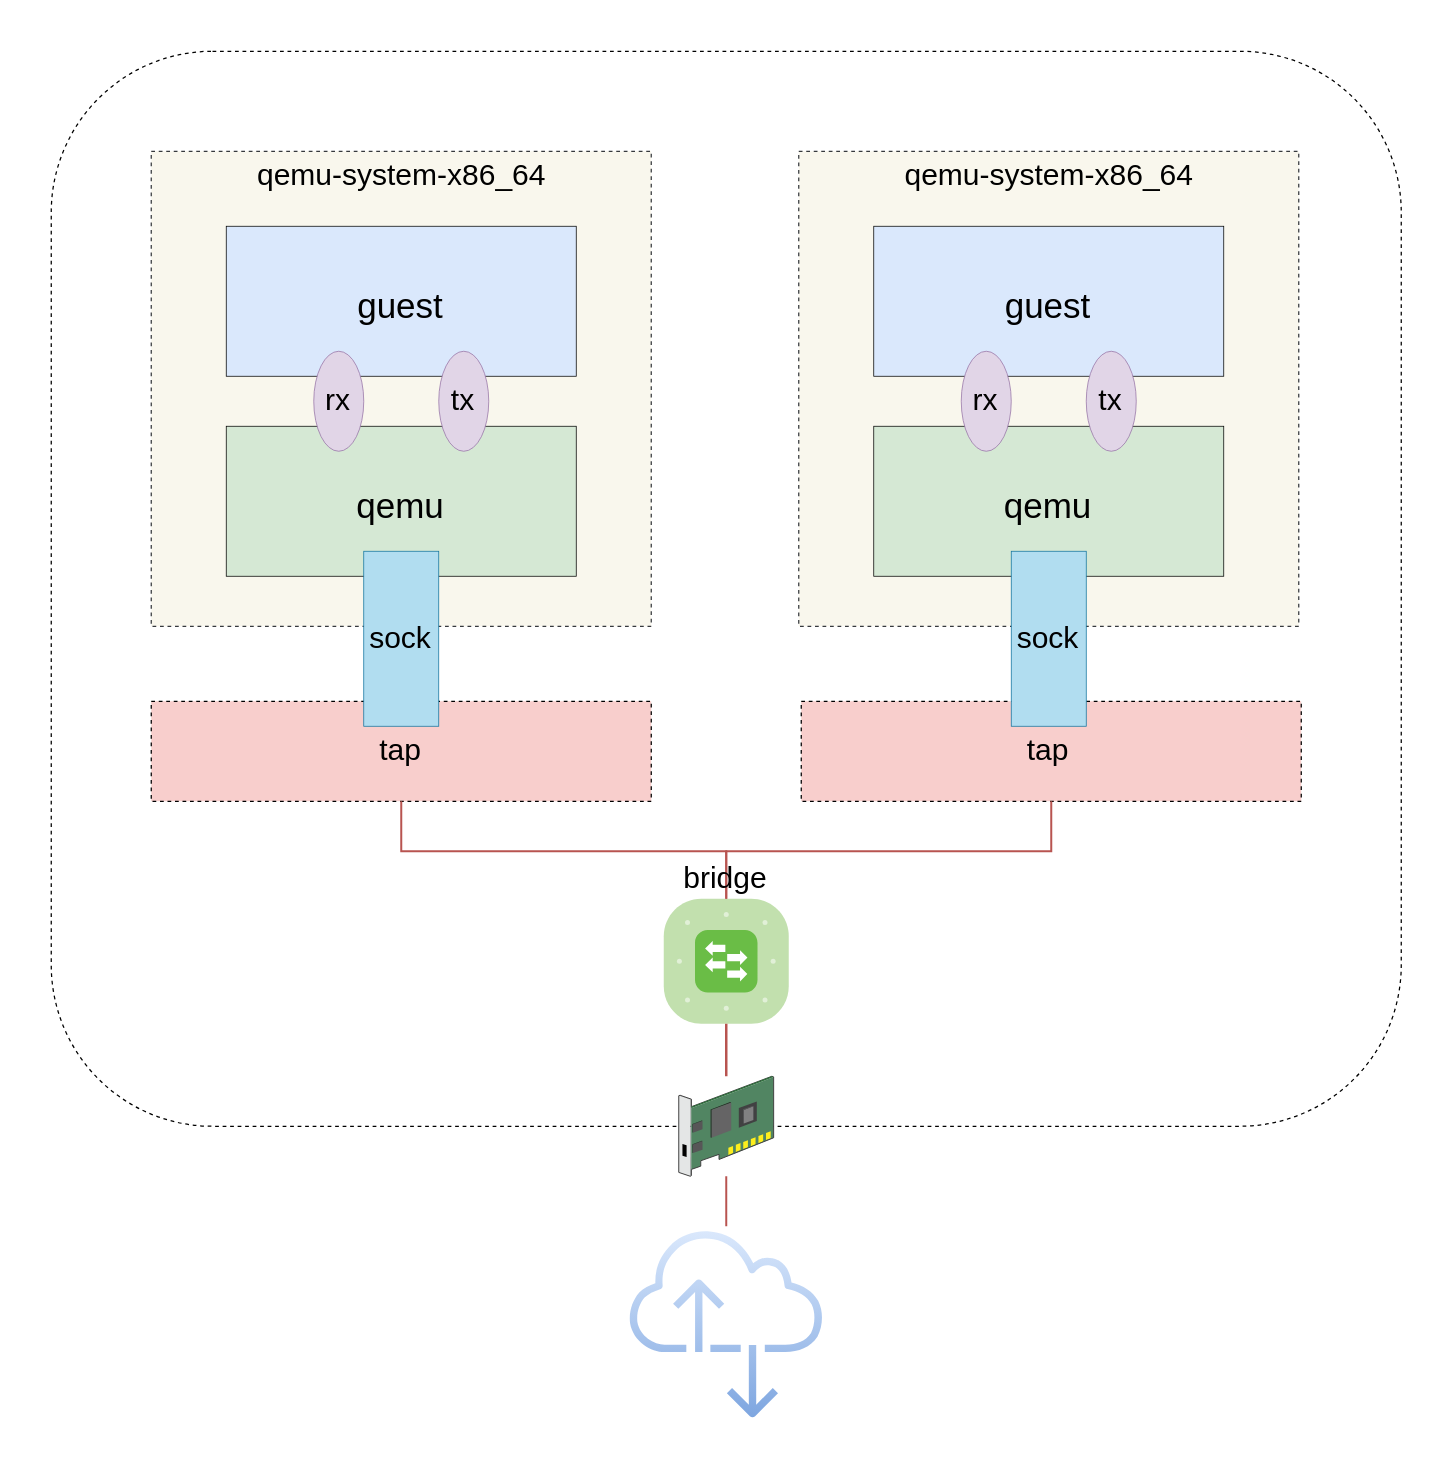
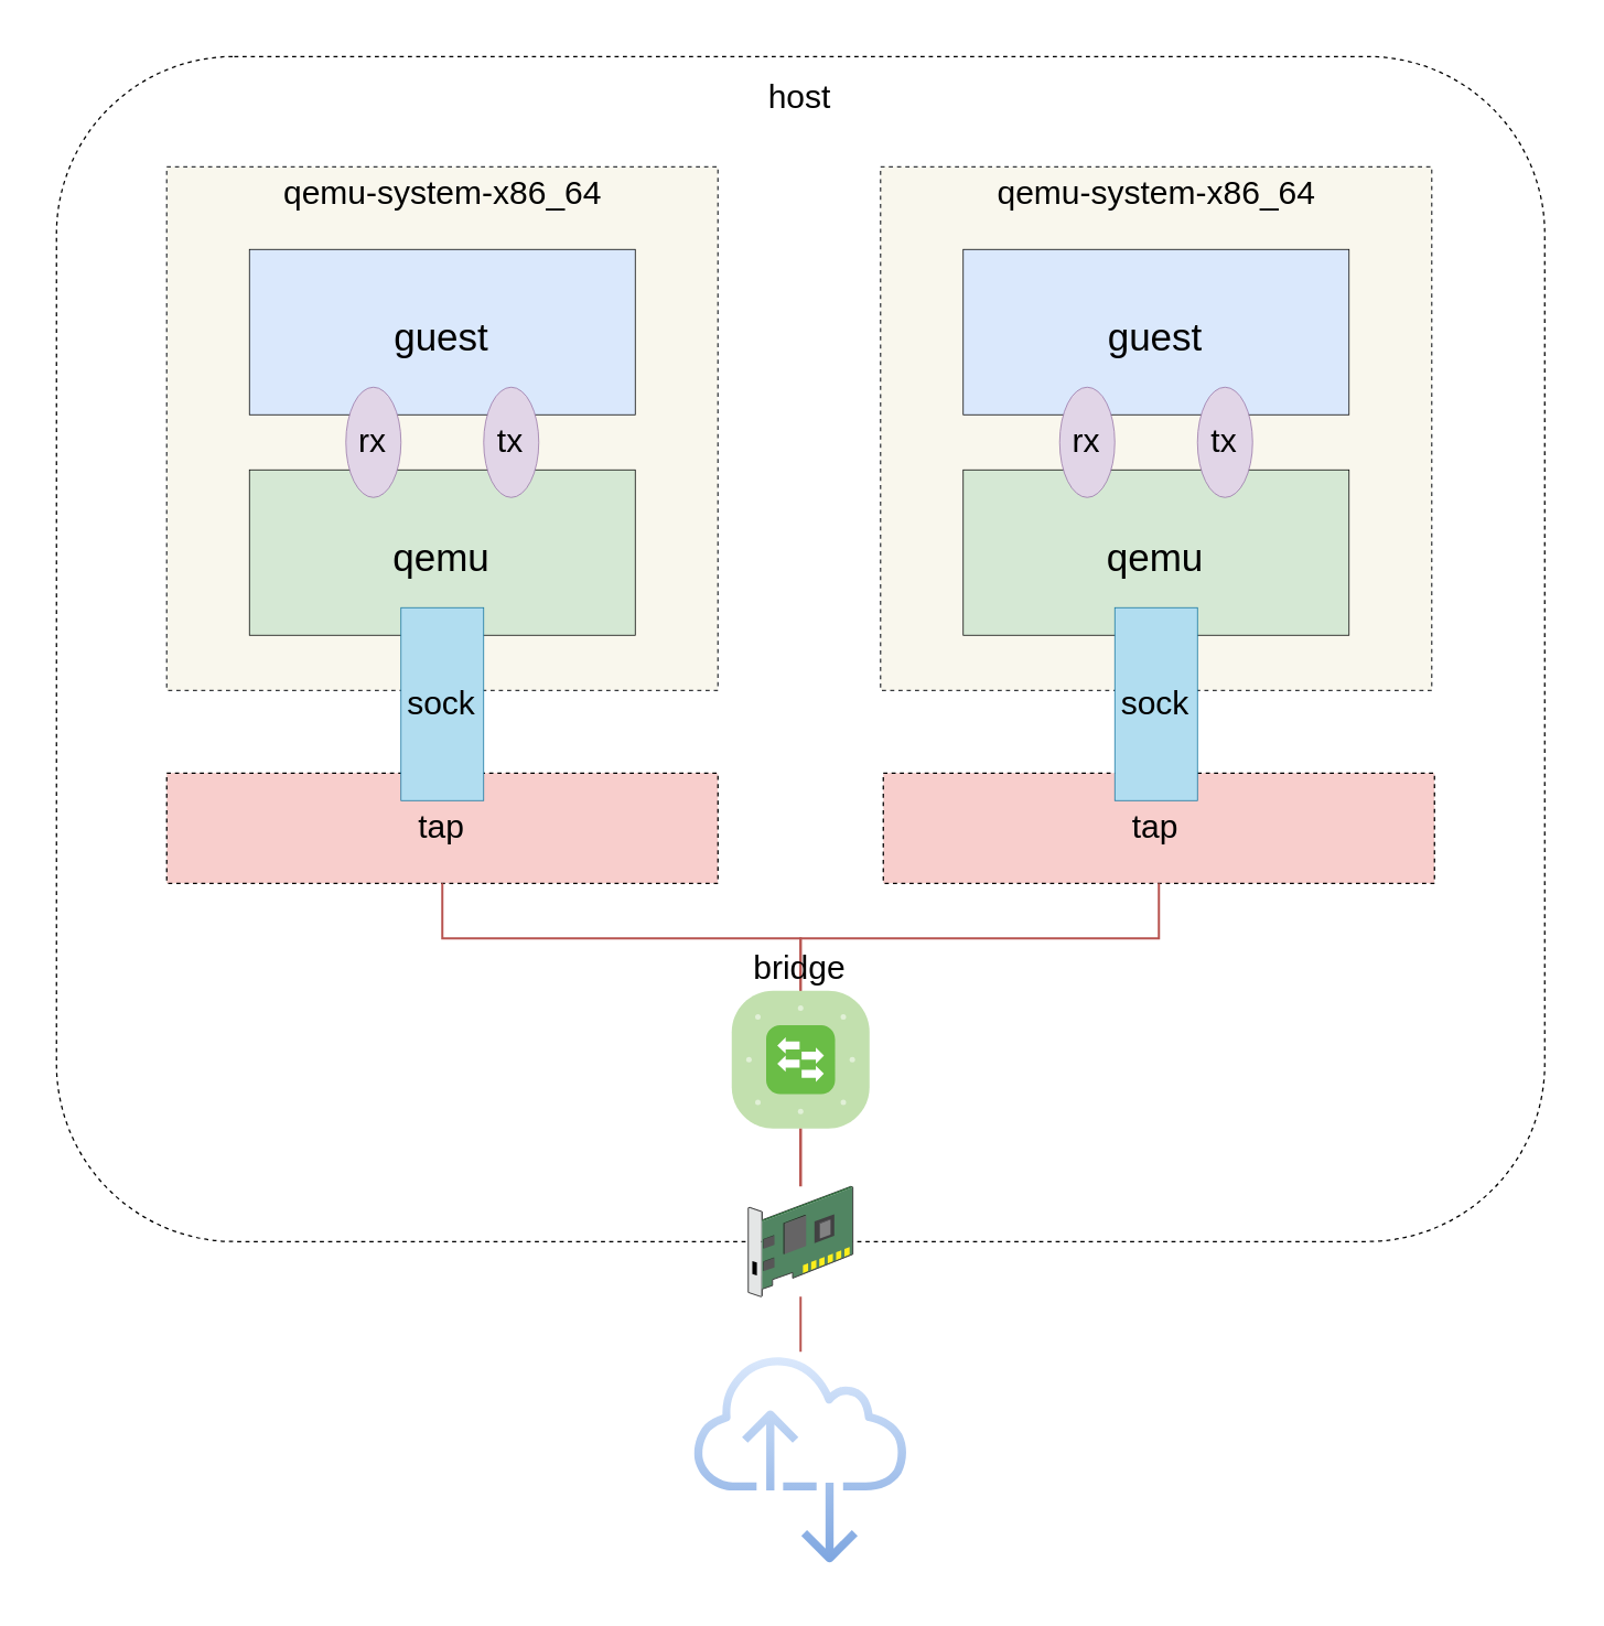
  <mxCell id="0" style=";html=1;" />
  <mxCell id="1" style=";html=1;" parent="0" />
  <mxCell id="2" value="" style="rounded=1;whiteSpace=wrap;html=1;strokeWidth=0.5;dashed=1;" parent="1" vertex="1"><mxGeometry x="20" y="20" width="540" height="430" as="geometry" /></mxCell>
  <mxCell id="3" value="" style="rounded=0;whiteSpace=wrap;html=1;strokeWidth=0.5;dashed=1;fillColor=#f9f7ed;strokeColor=#36393d;" parent="1" vertex="1"><mxGeometry x="60" y="60" width="200" height="190" as="geometry" /></mxCell>
  <mxCell id="4" value="&lt;div&gt;&lt;br&gt;&lt;/div&gt;" style="whiteSpace=wrap;html=1;fillColor=#f8cecc;fontSize=14;strokeColor=default;verticalAlign=top;strokeWidth=0.5;dashed=1;" parent="1" vertex="1"><mxGeometry x="60" y="280" width="200" height="40" as="geometry" /></mxCell>
  <mxCell id="5" value="&lt;br&gt;&lt;div&gt;qemu&lt;/div&gt;" style="whiteSpace=wrap;html=1;fillColor=#d5e8d4;fontSize=14;strokeColor=default;verticalAlign=top;strokeWidth=0.3;" parent="1" vertex="1"><mxGeometry x="90" y="170" width="140" height="60" as="geometry" /></mxCell>
  <mxCell id="6" value="&lt;br&gt;&lt;div&gt;guest&lt;/div&gt;" style="whiteSpace=wrap;html=1;fillColor=#dae8fc;fontSize=14;strokeColor=default;verticalAlign=top;strokeWidth=0.3;comic=0;" parent="1" vertex="1"><mxGeometry x="90" y="90" width="140" height="60" as="geometry" /></mxCell>
  <mxCell id="7" value="rx" style="ellipse;whiteSpace=wrap;html=1;strokeWidth=0.3;fillColor=#e1d5e7;strokeColor=#9673a6;" parent="1" vertex="1"><mxGeometry x="125" y="140" width="20" height="40" as="geometry" /></mxCell>
  <mxCell id="8" value="tx" style="ellipse;whiteSpace=wrap;html=1;strokeWidth=0.3;fillColor=#e1d5e7;strokeColor=#9673a6;" parent="1" vertex="1"><mxGeometry x="175" y="140" width="20" height="40" as="geometry" /></mxCell>
  <mxCell id="9" value="sock" style="rounded=0;whiteSpace=wrap;html=1;strokeWidth=0.3;fillColor=#b1ddf0;strokeColor=#10739e;" parent="1" vertex="1"><mxGeometry x="145" y="220" width="30" height="70" as="geometry" /></mxCell>
  <mxCell id="10" value="qemu-system-x86_64" style="text;html=1;strokeColor=none;fillColor=none;align=center;verticalAlign=middle;whiteSpace=wrap;rounded=0;" parent="1" vertex="1"><mxGeometry x="94.5" y="60" width="131" height="20" as="geometry" /></mxCell>
  <mxCell id="11" value="&lt;div&gt;tap&lt;/div&gt;" style="text;html=1;strokeColor=none;fillColor=none;align=center;verticalAlign=middle;whiteSpace=wrap;rounded=0;" parent="1" vertex="1"><mxGeometry x="145" y="290" width="30" height="20" as="geometry" /></mxCell>
  <mxCell id="12" value="" style="rounded=0;whiteSpace=wrap;html=1;strokeWidth=0.5;dashed=1;fillColor=#f9f7ed;strokeColor=#36393d;" parent="1" vertex="1"><mxGeometry x="319" y="60" width="200" height="190" as="geometry" /></mxCell>
  <mxCell id="13" value="&lt;div&gt;&lt;br&gt;&lt;/div&gt;" style="whiteSpace=wrap;html=1;fillColor=#f8cecc;fontSize=14;strokeColor=default;verticalAlign=top;strokeWidth=0.5;dashed=1;" parent="1" vertex="1"><mxGeometry x="320" y="280" width="200" height="40" as="geometry" /></mxCell>
  <mxCell id="14" value="&lt;br&gt;&lt;div&gt;qemu&lt;/div&gt;" style="whiteSpace=wrap;html=1;fillColor=#d5e8d4;fontSize=14;strokeColor=default;verticalAlign=top;strokeWidth=0.3;" parent="1" vertex="1"><mxGeometry x="349" y="170" width="140" height="60" as="geometry" /></mxCell>
  <mxCell id="15" value="&lt;br&gt;&lt;div&gt;guest&lt;/div&gt;" style="whiteSpace=wrap;html=1;fillColor=#dae8fc;fontSize=14;strokeColor=default;verticalAlign=top;strokeWidth=0.3;" parent="1" vertex="1"><mxGeometry x="349" y="90" width="140" height="60" as="geometry" /></mxCell>
  <mxCell id="16" value="rx" style="ellipse;whiteSpace=wrap;html=1;strokeWidth=0.3;fillColor=#e1d5e7;strokeColor=#9673a6;" parent="1" vertex="1"><mxGeometry x="384" y="140" width="20" height="40" as="geometry" /></mxCell>
  <mxCell id="17" value="tx" style="ellipse;whiteSpace=wrap;html=1;strokeWidth=0.3;fillColor=#e1d5e7;strokeColor=#9673a6;" parent="1" vertex="1"><mxGeometry x="434" y="140" width="20" height="40" as="geometry" /></mxCell>
  <mxCell id="18" value="sock" style="rounded=0;whiteSpace=wrap;html=1;strokeWidth=0.3;fillColor=#b1ddf0;strokeColor=#10739e;" parent="1" vertex="1"><mxGeometry x="404" y="220" width="30" height="70" as="geometry" /></mxCell>
  <mxCell id="19" value="qemu-system-x86_64" style="text;html=1;strokeColor=none;fillColor=none;align=center;verticalAlign=middle;whiteSpace=wrap;rounded=0;" parent="1" vertex="1"><mxGeometry x="353.5" y="60" width="131" height="20" as="geometry" /></mxCell>
  <mxCell id="20" value="&lt;div&gt;tap&lt;/div&gt;" style="text;html=1;strokeColor=none;fillColor=none;align=center;verticalAlign=middle;whiteSpace=wrap;rounded=0;" parent="1" vertex="1"><mxGeometry x="404" y="290" width="30" height="20" as="geometry" /></mxCell>
+ <mxCell id="21" value="host" style="text;html=1;strokeColor=none;fillColor=none;align=center;verticalAlign=middle;whiteSpace=wrap;rounded=0;" parent="1" vertex="1"><mxGeometry x="260" y="20" width="60" height="30" as="geometry" /></mxCell>
  <mxCell id="22" value="" style="verticalLabelPosition=bottom;sketch=0;html=1;fillColor=#6ABD46;strokeColor=#ffffff;verticalAlign=top;align=center;points=[[0.085,0.085,0],[0.915,0.085,0],[0.915,0.915,0],[0.085,0.915,0],[0.25,0,0],[0.5,0,0],[0.75,0,0],[1,0.25,0],[1,0.5,0],[1,0.75,0],[0.75,1,0],[0.5,1,0],[0.25,1,0],[0,0.75,0],[0,0.5,0],[0,0.25,0]];pointerEvents=1;shape=mxgraph.cisco_safe.compositeIcon;bgIcon=mxgraph.cisco_safe.architecture.generic_appliance;resIcon=mxgraph.cisco_safe.architecture.switch;" parent="1" vertex="1"><mxGeometry x="265" y="359" width="50" height="50" as="geometry" /></mxCell>
  <mxCell id="23" value="" style="shadow=0;dashed=0;html=1;labelPosition=center;verticalLabelPosition=bottom;verticalAlign=top;align=center;outlineConnect=0;shape=mxgraph.veeam.3d.network_card;" parent="1" vertex="1"><mxGeometry x="271" y="430" width="38" height="40" as="geometry" /></mxCell>
  <mxCell id="24" value="" style="endArrow=none;html=1;rounded=0;entryX=0.5;entryY=1;entryDx=0;entryDy=0;exitX=0.5;exitY=0;exitDx=0;exitDy=0;exitPerimeter=0;strokeWidth=0.8;fillColor=#f8cecc;gradientColor=#ea6b66;strokeColor=#b85450;" parent="1" source="22" target="4" edge="1"><mxGeometry width="50" height="50" relative="1" as="geometry"><mxPoint x="320" y="290" as="sourcePoint" /><mxPoint x="370" y="240" as="targetPoint" /><Array as="points"><mxPoint x="290" y="340" /><mxPoint x="160" y="340" /></Array></mxGeometry></mxCell>
  <mxCell id="25" value="" style="endArrow=none;html=1;rounded=0;exitX=0.5;exitY=0;exitDx=0;exitDy=0;exitPerimeter=0;entryX=0.5;entryY=1;entryDx=0;entryDy=0;strokeWidth=0.8;fillColor=#f8cecc;gradientColor=#ea6b66;strokeColor=#b85450;" parent="1" source="22" target="13" edge="1"><mxGeometry width="50" height="50" relative="1" as="geometry"><mxPoint x="320" y="290" as="sourcePoint" /><mxPoint x="370" y="240" as="targetPoint" /><Array as="points"><mxPoint x="290" y="340" /><mxPoint x="420" y="340" /></Array></mxGeometry></mxCell>
  <mxCell id="26" value="" style="endArrow=none;html=1;rounded=0;entryX=0.5;entryY=1;entryDx=0;entryDy=0;entryPerimeter=0;fillColor=#f8cecc;gradientColor=#ea6b66;strokeColor=#b85450;" parent="1" source="23" target="22" edge="1"><mxGeometry width="50" height="50" relative="1" as="geometry"><mxPoint x="290" y="430" as="sourcePoint" /><mxPoint x="370" y="240" as="targetPoint" /></mxGeometry></mxCell>
  <mxCell id="27" value="" style="sketch=0;outlineConnect=0;gradientColor=#7ea6e0;fillColor=#dae8fc;strokeColor=#6c8ebf;dashed=0;verticalLabelPosition=bottom;verticalAlign=top;align=center;html=1;fontSize=12;fontStyle=0;aspect=fixed;pointerEvents=1;shape=mxgraph.aws4.internet_alt2;" parent="1" vertex="1"><mxGeometry x="251" y="490" width="78" height="78" as="geometry" /></mxCell>
  <mxCell id="28" value="" style="endArrow=none;html=1;rounded=0;fillColor=#f8cecc;gradientColor=#ea6b66;strokeColor=#b85450;strokeWidth=0.8;" parent="1" target="23" edge="1"><mxGeometry width="50" height="50" relative="1" as="geometry"><mxPoint x="290" y="490" as="sourcePoint" /><mxPoint x="370" y="320" as="targetPoint" /></mxGeometry></mxCell>
  <mxCell id="29" value="bridge" style="text;html=1;strokeColor=none;fillColor=none;align=center;verticalAlign=middle;whiteSpace=wrap;rounded=0;" parent="1" vertex="1"><mxGeometry x="265" y="341" width="50" height="20" as="geometry" /></mxCell>
